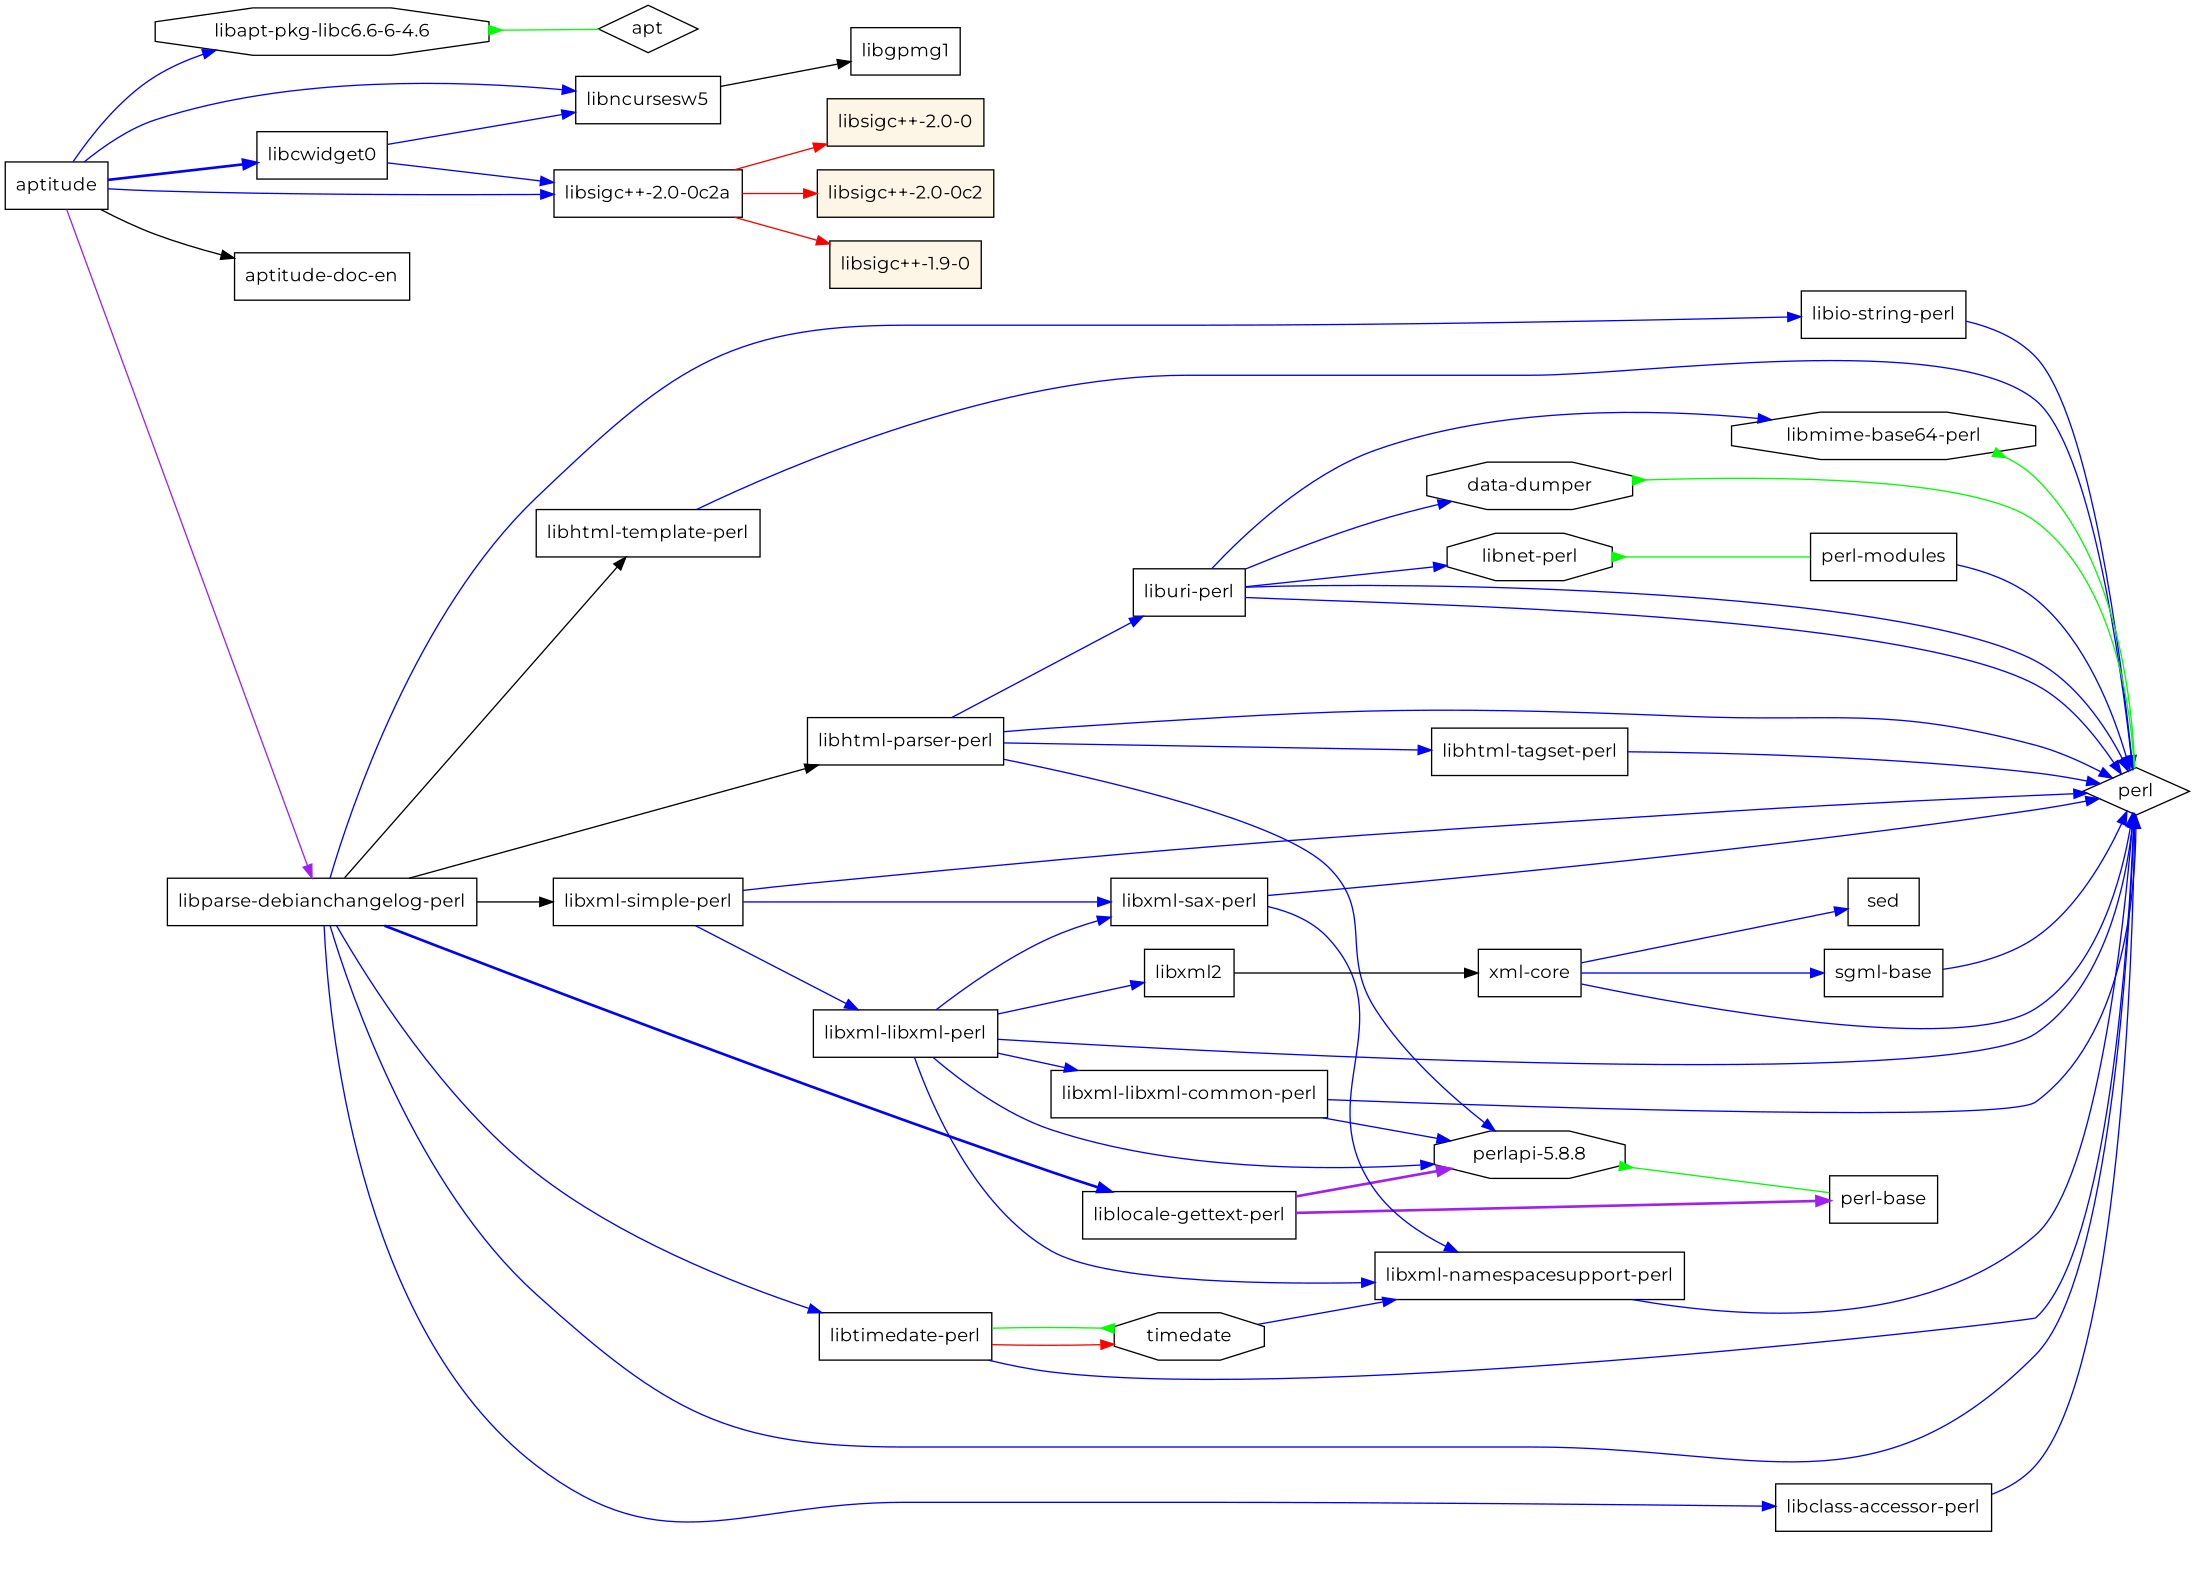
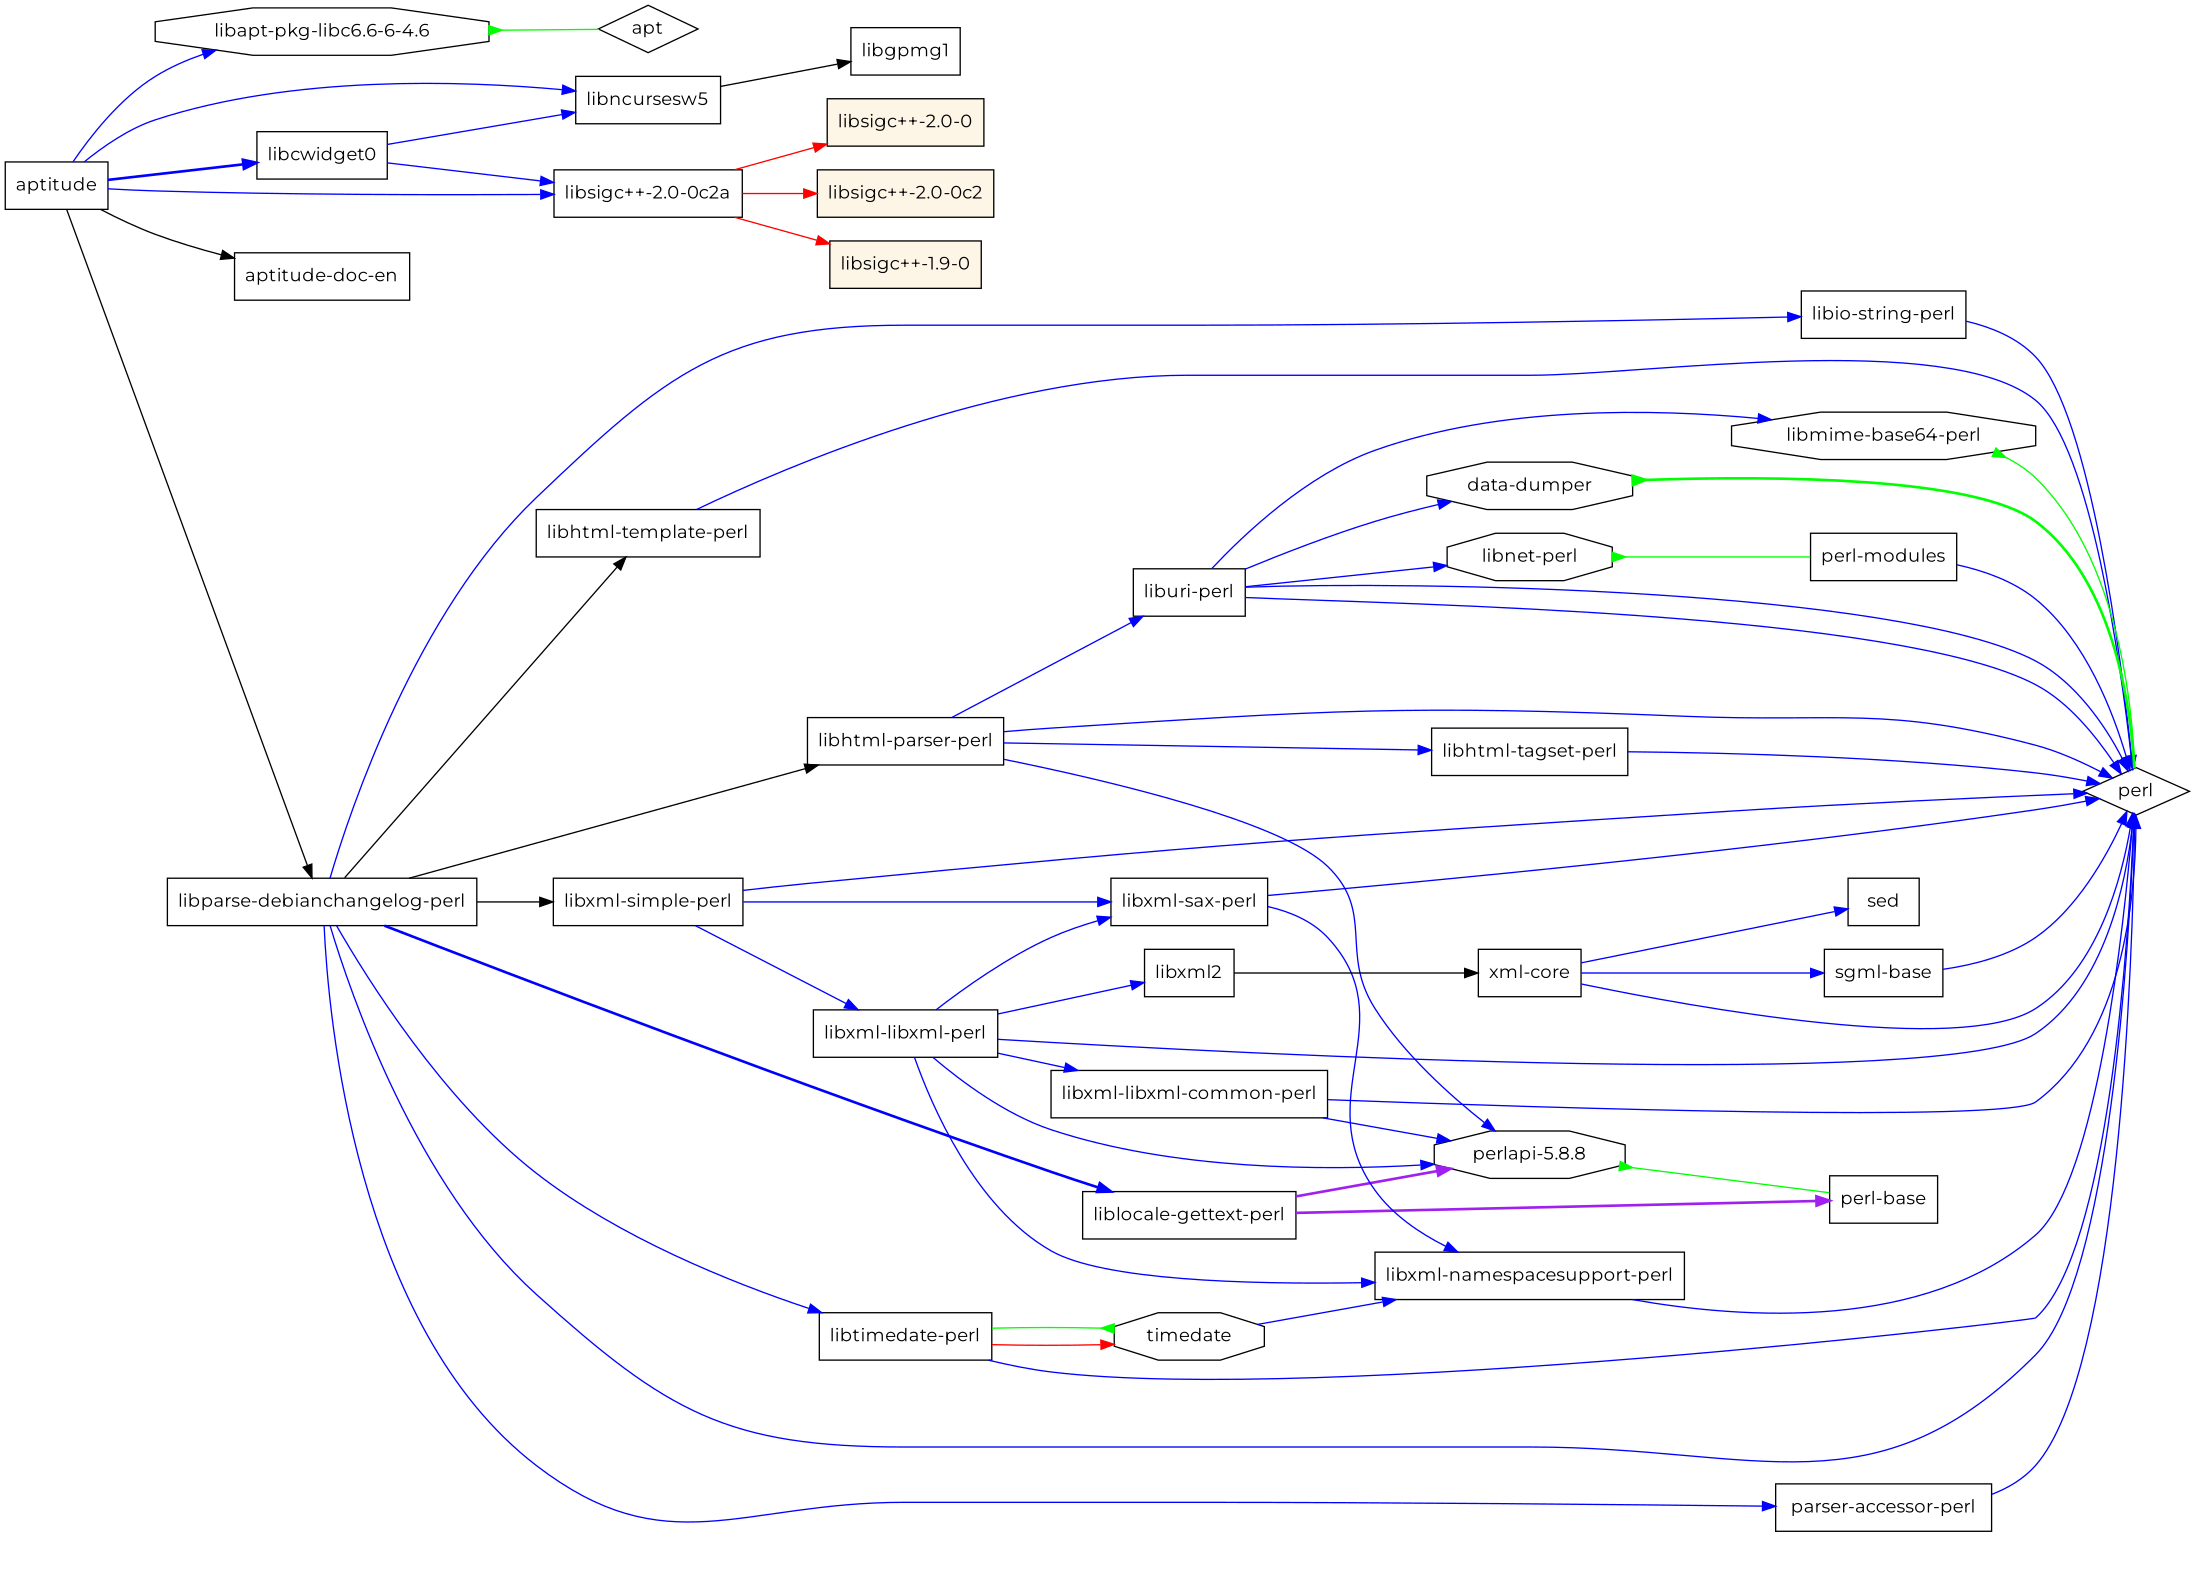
  digraph {
    fontname=Montserrat
    rankdir=LR
    node [fontname=Montserrat shape=box]
    edge [color=blue fontname=Montserrat]
    "libapt-pkg-libc6.6-6-4.6" [shape=octagon]
    apt [shape=diamond]
    aptitude
    libcwidget0
    libncursesw5
    "libsigc++-2.0-0c2a"
    "aptitude-doc-en"
    "libparse-debianchangelog-perl"
    libgpmg1
    "libsigc++-1.9-0" [fillcolor=oldlace style=filled]
    "libsigc++-2.0-0" [fillcolor=oldlace style=filled]
    "libsigc++-2.0-0c2" [fillcolor=oldlace style=filled]
    perl [shape=diamond]
    "libtimedate-perl"
-   "libclass-accessor-perl"
+   "libclass-accessor-perl" [label="parser-accessor-perl"]
    "liblocale-gettext-perl"
    "libio-string-perl"
    "libhtml-parser-perl"
    "libhtml-template-perl"
    "libxml-simple-perl"
    timedate [shape=octagon]
    "perl-base"
    "perlapi-5.8.8" [shape=octagon]
    "libhtml-tagset-perl"
    "liburi-perl"
    "libxml-sax-perl"
    "libxml-libxml-perl"
    "libxml-namespacesupport-perl"
    "libmime-base64-perl" [shape=octagon]
    "libnet-perl" [shape=octagon]
    "data-dumper" [shape=octagon]
    "perl-modules"
    "libxml-libxml-common-perl"
    libxml2
    "xml-core"
    "sgml-base"
    sed
    "libapt-pkg-libc6.6-6-4.6" -> apt [arrowtail=inv color=green dir=back]
    aptitude -> "libapt-pkg-libc6.6-6-4.6"
    aptitude -> libcwidget0 [style=bold]
    aptitude -> libncursesw5
    aptitude -> "libsigc++-2.0-0c2a"
    aptitude -> "aptitude-doc-en" [color=""]
-   aptitude -> "libparse-debianchangelog-perl" [color=purple]
+   aptitude -> "libparse-debianchangelog-perl" [color=""]
    libcwidget0 -> libncursesw5
    libcwidget0 -> "libsigc++-2.0-0c2a"
    libncursesw5 -> libgpmg1 [color=""]
    "libsigc++-2.0-0c2a" -> "libsigc++-1.9-0" [color=red]
    "libsigc++-2.0-0c2a" -> "libsigc++-2.0-0" [color=red]
    "libsigc++-2.0-0c2a" -> "libsigc++-2.0-0c2" [color=red]
    "libparse-debianchangelog-perl" -> perl
    "libparse-debianchangelog-perl" -> "libtimedate-perl"
    "libparse-debianchangelog-perl" -> "libclass-accessor-perl"
    "libparse-debianchangelog-perl" -> "liblocale-gettext-perl" [style=bold]
    "libparse-debianchangelog-perl" -> "libio-string-perl"
    "libparse-debianchangelog-perl" -> "libhtml-parser-perl" [color=""]
    "libparse-debianchangelog-perl" -> "libhtml-template-perl" [color=""]
    "libparse-debianchangelog-perl" -> "libxml-simple-perl" [color=""]
    "libtimedate-perl" -> perl
    "libtimedate-perl" -> timedate [color=red]
    "libclass-accessor-perl" -> perl
    "liblocale-gettext-perl" -> "perl-base" [color=purple style=bold]
    "liblocale-gettext-perl" -> "perlapi-5.8.8" [color=purple style=bold]
    "libio-string-perl" -> perl
    "libhtml-parser-perl" -> perl
    "libhtml-parser-perl" -> "perlapi-5.8.8"
    "libhtml-parser-perl" -> "libhtml-tagset-perl"
    "libhtml-parser-perl" -> "liburi-perl"
    "libhtml-template-perl" -> perl
    "libxml-simple-perl" -> perl
    "libxml-simple-perl" -> "libxml-sax-perl"
    "libxml-simple-perl" -> "libxml-libxml-perl"
    timedate -> "libtimedate-perl" [arrowtail=inv color=green dir=back]
    timedate -> "libxml-namespacesupport-perl"
    "perlapi-5.8.8" -> "perl-base" [arrowtail=inv color=green dir=back]
    "libhtml-tagset-perl" -> perl
    "liburi-perl" -> perl
    "liburi-perl" -> perl
    "liburi-perl" -> "libmime-base64-perl"
    "liburi-perl" -> "libnet-perl"
    "liburi-perl" -> "data-dumper"
    "libxml-sax-perl" -> perl
    "libxml-sax-perl" -> "libxml-namespacesupport-perl"
    "libxml-libxml-perl" -> perl
    "libxml-libxml-perl" -> "perlapi-5.8.8"
    "libxml-libxml-perl" -> "libxml-sax-perl"
    "libxml-libxml-perl" -> "libxml-namespacesupport-perl"
    "libxml-libxml-perl" -> "libxml-libxml-common-perl"
    "libxml-libxml-perl" -> libxml2
    "libxml-namespacesupport-perl" -> perl
    "libmime-base64-perl" -> perl [arrowtail=inv color=green dir=back]
    "libnet-perl" -> "perl-modules" [arrowtail=inv color=green dir=back]
-   "data-dumper" -> perl [arrowtail=inv color=green dir=back]
+   "data-dumper" -> perl [arrowtail=inv color=green dir=back style=bold]
    "perl-modules" -> perl
    "libxml-libxml-common-perl" -> perl
    "libxml-libxml-common-perl" -> "perlapi-5.8.8"
    libxml2 -> "xml-core" [color=""]
    "xml-core" -> perl
    "xml-core" -> "sgml-base"
    "xml-core" -> sed
    "sgml-base" -> perl
  }
